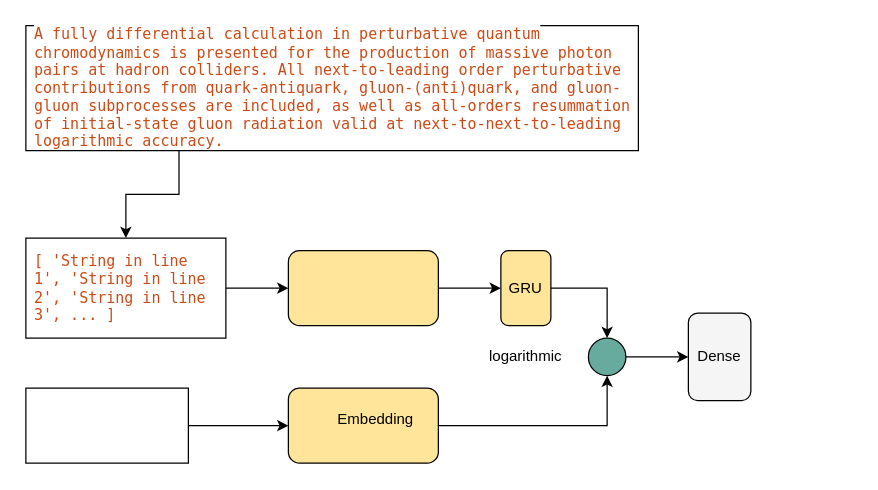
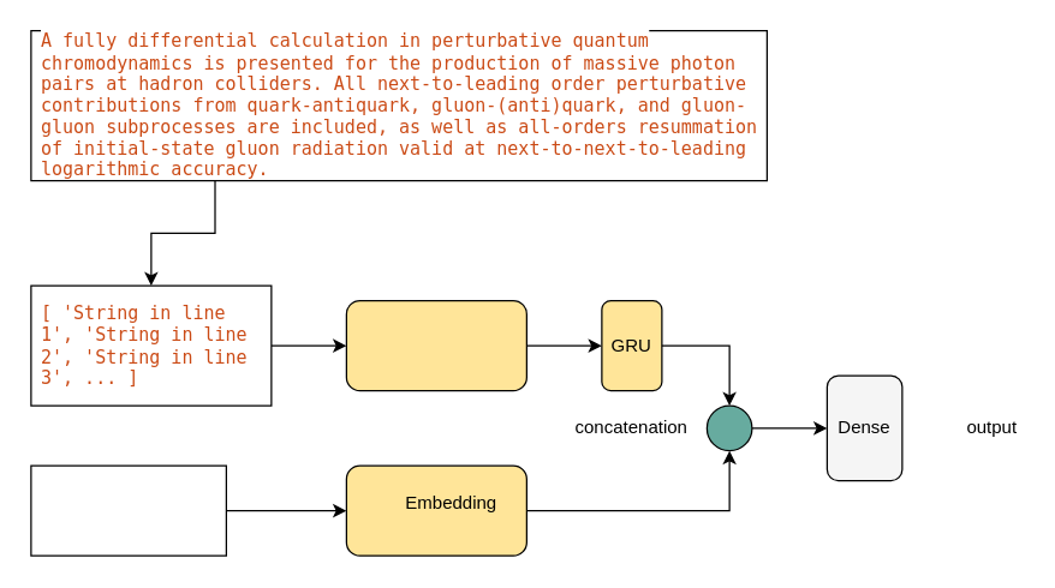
  <mxCell id="0" />
  <mxCell id="1" parent="0" />
  <mxCell id="2" style="edgeStyle=orthogonalEdgeStyle;rounded=0;orthogonalLoop=1;jettySize=auto;html=1;exitX=1;exitY=0.5;exitDx=0;exitDy=0;entryX=0;entryY=0.5;entryDx=0;entryDy=0;" edge="1" parent="1" source="3" target="13"><mxGeometry relative="1" as="geometry" /></mxCell>
  <mxCell id="3" value="" style="rounded=0;whiteSpace=wrap;html=1;" vertex="1" parent="1"><mxGeometry x="20" y="310" width="130" height="60" as="geometry" /></mxCell>
  <mxCell id="4" style="edgeStyle=orthogonalEdgeStyle;rounded=0;orthogonalLoop=1;jettySize=auto;html=1;exitX=1;exitY=0.5;exitDx=0;exitDy=0;entryX=0;entryY=0.5;entryDx=0;entryDy=0;" edge="1" parent="1" source="5" target="11"><mxGeometry relative="1" as="geometry" /></mxCell>
  <mxCell id="5" value="" style="rounded=0;whiteSpace=wrap;html=1;" vertex="1" parent="1"><mxGeometry x="20" y="190" width="160" height="80" as="geometry" /></mxCell>
  <mxCell id="6" style="edgeStyle=orthogonalEdgeStyle;rounded=0;orthogonalLoop=1;jettySize=auto;html=1;exitX=0.25;exitY=1;exitDx=0;exitDy=0;entryX=0.5;entryY=0;entryDx=0;entryDy=0;" edge="1" parent="1" source="7" target="5"><mxGeometry relative="1" as="geometry" /></mxCell>
  <mxCell id="7" value="" style="rounded=0;whiteSpace=wrap;html=1;" vertex="1" parent="1"><mxGeometry x="20" y="20" width="490" height="100" as="geometry" /></mxCell>
  <mxCell id="8" value="&lt;span style=&quot;color: rgb(203 , 75 , 22) ; font-family: monospace ; background-color: rgb(255 , 255 , 255)&quot;&gt;A fully differential calculation in perturbative quantum chromodynamics is presented for the production of massive photon pairs at hadron colliders. All next-to-leading order perturbative contributions from quark-antiquark, gluon-(anti)quark, and gluon-gluon subprocesses are included, as well as all-orders resummation of initial-state gluon radiation valid at next-to-next-to-leading logarithmic accuracy.&lt;/span&gt;" style="text;html=1;strokeColor=none;fillColor=none;align=left;verticalAlign=middle;whiteSpace=wrap;rounded=0;" vertex="1" parent="1"><mxGeometry x="25" y="25" width="480" height="90" as="geometry" /></mxCell>
  <mxCell id="9" value="&lt;font color=&quot;#cb4b16&quot; face=&quot;monospace&quot;&gt;&lt;span style=&quot;background-color: rgb(255 , 255 , 255)&quot;&gt;[ 'String in line 1', 'String in line 2', 'String in line 3', ... ]&lt;/span&gt;&lt;/font&gt;" style="text;html=1;strokeColor=none;fillColor=none;align=left;verticalAlign=middle;whiteSpace=wrap;rounded=0;" vertex="1" parent="1"><mxGeometry x="25" y="200" width="150" height="60" as="geometry" /></mxCell>
  <mxCell id="10" style="edgeStyle=orthogonalEdgeStyle;rounded=0;orthogonalLoop=1;jettySize=auto;html=1;exitX=1;exitY=0.5;exitDx=0;exitDy=0;entryX=0;entryY=0.5;entryDx=0;entryDy=0;" edge="1" parent="1" source="11" target="20"><mxGeometry relative="1" as="geometry" /></mxCell>
  <mxCell id="11" value="" style="rounded=1;whiteSpace=wrap;html=1;fillColor=#FFE599;" vertex="1" parent="1"><mxGeometry x="230" y="200" width="120" height="60" as="geometry" /></mxCell>
  <mxCell id="12" style="edgeStyle=orthogonalEdgeStyle;rounded=0;orthogonalLoop=1;jettySize=auto;html=1;exitX=1;exitY=0.5;exitDx=0;exitDy=0;entryX=0.5;entryY=1;entryDx=0;entryDy=0;" edge="1" parent="1" source="13" target="16"><mxGeometry relative="1" as="geometry" /></mxCell>
  <mxCell id="13" value="" style="rounded=1;whiteSpace=wrap;html=1;fillColor=#FFE599;" vertex="1" parent="1"><mxGeometry x="230" y="310" width="120" height="60" as="geometry" /></mxCell>
  <mxCell id="14" value="Embedding" style="text;html=1;strokeColor=none;fillColor=none;align=center;verticalAlign=middle;whiteSpace=wrap;rounded=0;" vertex="1" parent="1"><mxGeometry x="255" y="315" width="90" height="40" as="geometry" /></mxCell>
  <mxCell id="15" style="edgeStyle=orthogonalEdgeStyle;rounded=0;orthogonalLoop=1;jettySize=auto;html=1;exitX=1;exitY=0.5;exitDx=0;exitDy=0;entryX=0;entryY=0.5;entryDx=0;entryDy=0;" edge="1" parent="1" source="16" target="21"><mxGeometry relative="1" as="geometry" /></mxCell>
  <mxCell id="16" value="" style="ellipse;whiteSpace=wrap;html=1;aspect=fixed;fillColor=#67AB9F;" vertex="1" parent="1"><mxGeometry x="470" y="270" width="30" height="30" as="geometry" /></mxCell>
- <mxCell id="17" value="logarithmic" style="text;html=1;strokeColor=none;fillColor=none;align=center;verticalAlign=middle;whiteSpace=wrap;rounded=0;" vertex="1" parent="1"><mxGeometry x="365" y="275" width="110" height="20" as="geometry" /></mxCell>
+ <mxCell id="17" value="concatenation" style="text;html=1;strokeColor=none;fillColor=none;align=center;verticalAlign=middle;whiteSpace=wrap;rounded=0;" vertex="1" parent="1"><mxGeometry x="365" y="275" width="110" height="20" as="geometry" /></mxCell>
  <mxCell id="18" value="" style="rounded=1;whiteSpace=wrap;html=1;fillColor=#FFE599;" vertex="1" parent="1"><mxGeometry x="400" y="200" width="40" height="60" as="geometry" /></mxCell>
  <mxCell id="19" style="edgeStyle=orthogonalEdgeStyle;rounded=0;orthogonalLoop=1;jettySize=auto;html=1;exitX=1;exitY=0.5;exitDx=0;exitDy=0;" edge="1" parent="1" source="20" target="16"><mxGeometry relative="1" as="geometry" /></mxCell>
  <mxCell id="20" value="GRU" style="text;html=1;strokeColor=none;fillColor=none;align=center;verticalAlign=middle;whiteSpace=wrap;rounded=0;" vertex="1" parent="1"><mxGeometry x="400" y="220" width="40" height="20" as="geometry" /></mxCell>
  <mxCell id="21" value="Dense" style="rounded=1;whiteSpace=wrap;html=1;fillColor=#f5f5f5;" vertex="1" parent="1"><mxGeometry x="550" y="250" width="50" height="70" as="geometry" /></mxCell>
+ <mxCell id="22" value="output" style="text;html=1;strokeColor=none;fillColor=none;align=center;verticalAlign=middle;whiteSpace=wrap;rounded=0;" vertex="1" parent="1"><mxGeometry x="640" y="275" width="40" height="20" as="geometry" /></mxCell>
  <mxCell id="23" style="edgeStyle=orthogonalEdgeStyle;rounded=0;orthogonalLoop=1;jettySize=auto;html=1;exitX=0.5;exitY=1;exitDx=0;exitDy=0;" edge="1" parent="1" source="17" target="17"><mxGeometry relative="1" as="geometry" /></mxCell>
